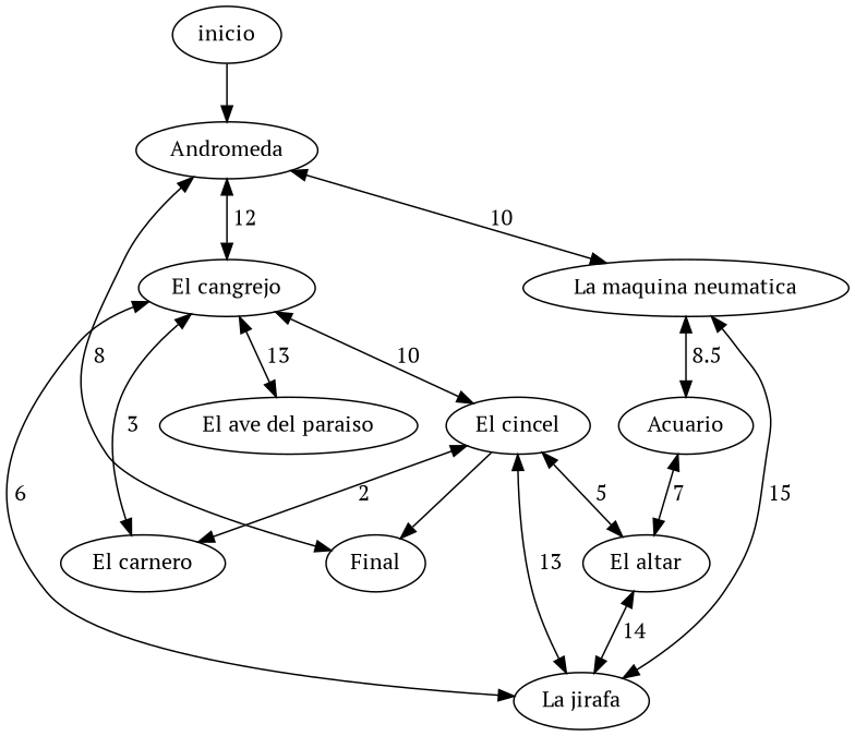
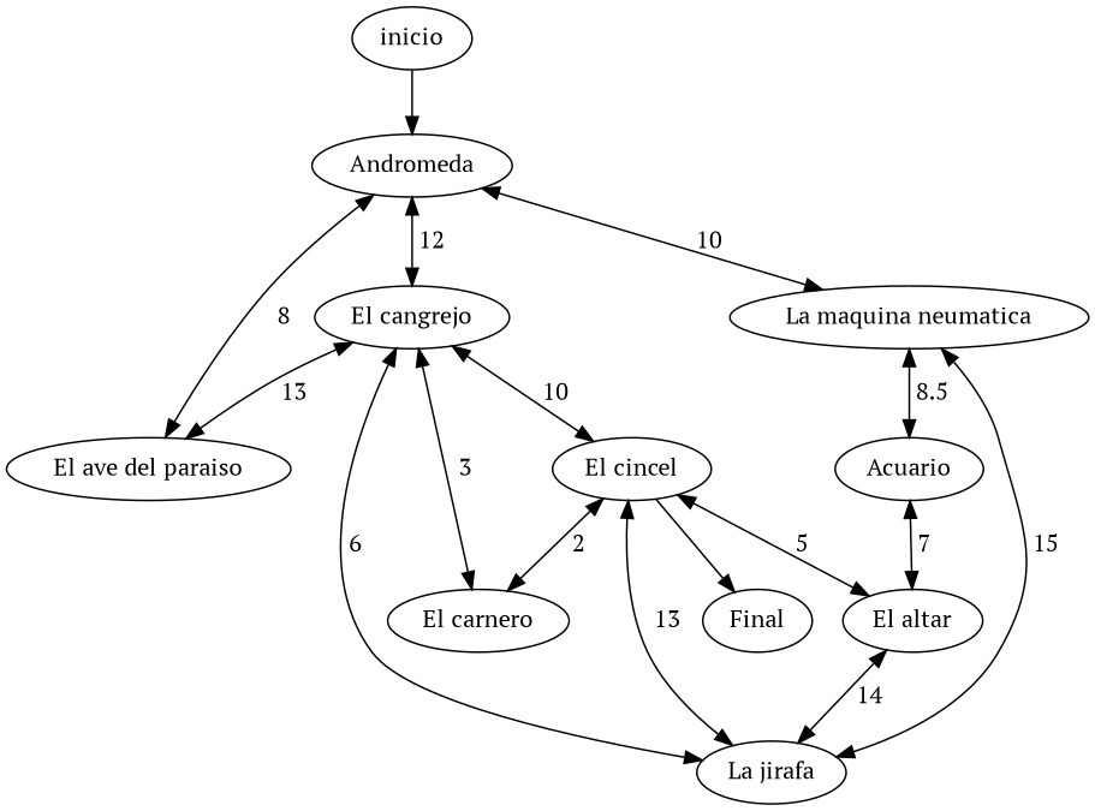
  digraph {
    fontname="PT Serif"
    node [fontname="PT Serif"]
    edge [fontname="PT Serif" dir=both]
    inicio
    Andromeda
    "El cangrejo"
    "El ave del paraiso"
    "La maquina neumatica"
    "El cincel"
    "La jirafa"
    Acuario
    "El altar"
    "El carnero"
    Final
    inicio -> Andromeda [dir=""]
    Andromeda -> "El cangrejo" [label=" 12 "]
-   Andromeda -> Final [label=" 8 "]
+   Andromeda -> "El ave del paraiso" [label=" 8 "]
    Andromeda -> "La maquina neumatica" [label=" 10 "]
    "El cangrejo" -> "El ave del paraiso" [label=" 13 "]
    "El cangrejo" -> "El cincel" [label=" 10 "]
    "La maquina neumatica" -> "La jirafa" [label=" 15 "]
    "La maquina neumatica" -> Acuario [label=" 8.5 "]
    "El cincel" -> "El altar" [label=" 5 "]
    "El cincel" -> "El carnero" [label=" 2 "]
    "El cincel" -> Final [dir=""]
    "La jirafa" -> "El cangrejo" [label=" 6 "]
    "La jirafa" -> "El cincel" [label=" 13 "]
    Acuario -> "El altar" [label=" 7 "]
    "El altar" -> "La jirafa" [label=" 14 "]
    "El carnero" -> "El cangrejo" [label=" 3 "]
  }
